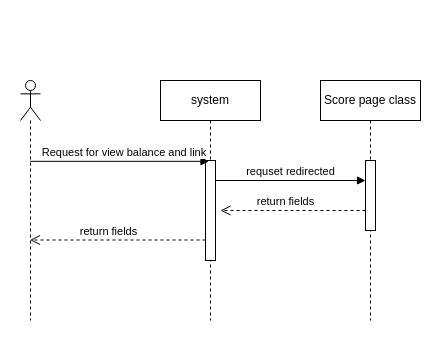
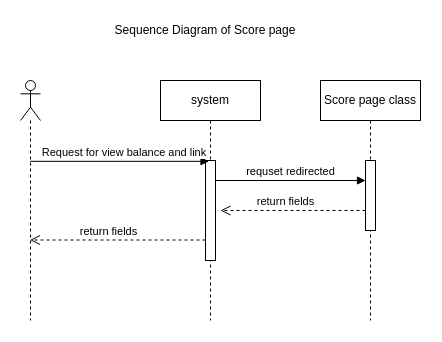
  <mxCell id="0" />
  <mxCell id="1" parent="0" />
  <mxCell id="2" value="" style="shape=umlLifeline;participant=umlActor;perimeter=lifelinePerimeter;whiteSpace=wrap;html=1;container=1;collapsible=0;recursiveResize=0;verticalAlign=top;spacingTop=36;labelBackgroundColor=#ffffff;outlineConnect=0;" vertex="1" parent="1"><mxGeometry x="20" y="80" width="20" height="240" as="geometry" /></mxCell>
  <mxCell id="3" value="system" style="shape=umlLifeline;perimeter=lifelinePerimeter;whiteSpace=wrap;html=1;container=1;collapsible=0;recursiveResize=0;outlineConnect=0;" vertex="1" parent="1"><mxGeometry x="160" y="80" width="100" height="240" as="geometry" /></mxCell>
  <mxCell id="4" value="" style="html=1;points=[];perimeter=orthogonalPerimeter;" vertex="1" parent="3"><mxGeometry x="45" y="80" width="10" height="100" as="geometry" /></mxCell>
+ <mxCell id="5" value="Sequence Diagram of Score page" style="text;html=1;strokeColor=none;fillColor=none;align=center;verticalAlign=middle;whiteSpace=wrap;rounded=0;" vertex="1" parent="1"><mxGeometry x="40" y="20" width="330" height="20" as="geometry" /></mxCell>
  <mxCell id="6" value="Request for view balance and link&amp;nbsp;" style="html=1;verticalAlign=bottom;endArrow=block;entryX=0.333;entryY=0.254;entryDx=0;entryDy=0;entryPerimeter=0;" edge="1" parent="1"><mxGeometry x="0.066" width="80" relative="1" as="geometry"><mxPoint x="29.667" y="160.833" as="sourcePoint" /><mxPoint x="208.5" y="160.833" as="targetPoint" /><mxPoint as="offset" /></mxGeometry></mxCell>
  <mxCell id="7" value="Score page class" style="shape=umlLifeline;perimeter=lifelinePerimeter;whiteSpace=wrap;html=1;container=1;collapsible=0;recursiveResize=0;outlineConnect=0;" vertex="1" parent="1"><mxGeometry x="320" y="80" width="100" height="240" as="geometry" /></mxCell>
  <mxCell id="8" value="" style="html=1;points=[];perimeter=orthogonalPerimeter;" vertex="1" parent="7"><mxGeometry x="45" y="80" width="10" height="70" as="geometry" /></mxCell>
  <mxCell id="9" value="requset redirected" style="html=1;verticalAlign=bottom;endArrow=block;" edge="1" parent="1"><mxGeometry relative="1" as="geometry"><mxPoint x="215" y="180" as="sourcePoint" /><mxPoint x="365" y="180" as="targetPoint" /></mxGeometry></mxCell>
  <mxCell id="10" value="return fields" style="html=1;verticalAlign=bottom;endArrow=open;dashed=1;endSize=8;" edge="1" parent="1"><mxGeometry x="0.103" relative="1" as="geometry"><mxPoint x="365" y="210" as="sourcePoint" /><mxPoint x="220" y="210" as="targetPoint" /><mxPoint as="offset" /></mxGeometry></mxCell>
  <mxCell id="11" value="return fields" style="html=1;verticalAlign=bottom;endArrow=open;dashed=1;endSize=8;" edge="1" parent="1" target="2"><mxGeometry x="0.103" relative="1" as="geometry"><mxPoint x="205" y="239.5" as="sourcePoint" /><mxPoint x="60" y="239.5" as="targetPoint" /><mxPoint as="offset" /></mxGeometry></mxCell>
